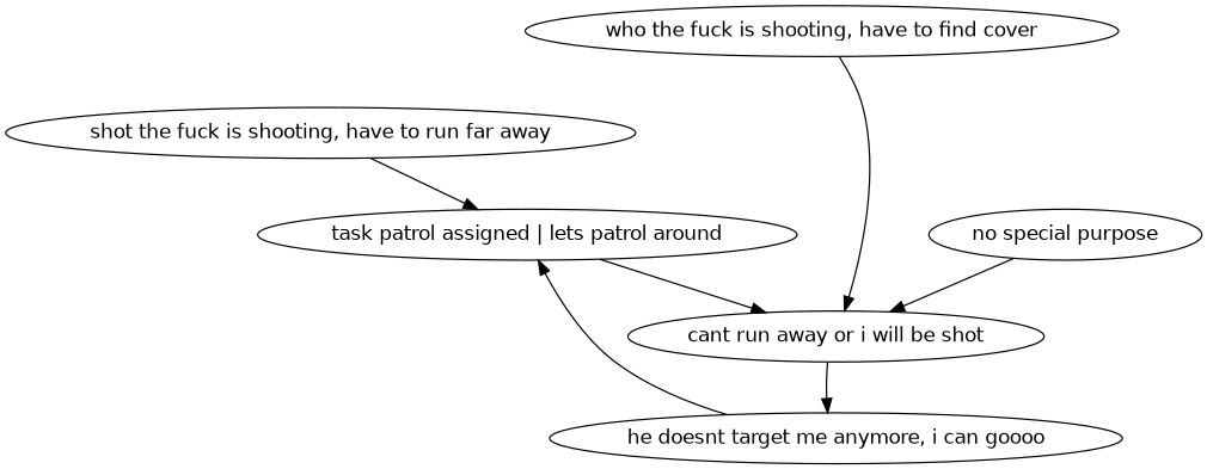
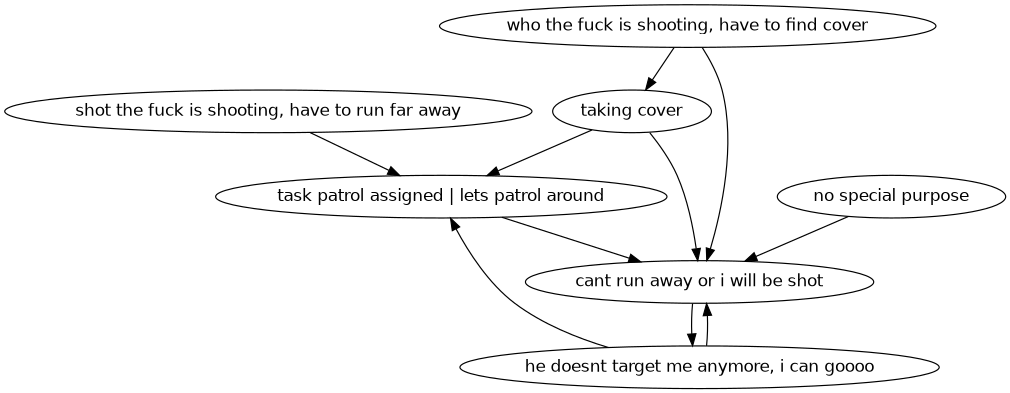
  digraph {
    fontname="DejaVu Sans"
    node [fontname="DejaVu Sans"]
    edge [fontname="DejaVu Sans"]
    n1 [label="shot the fuck is shooting, have to run far away"]
    n2 [label="task patrol assigned | lets patrol around"]
    n3 [label="cant run away or i will be shot"]
    n4 [label="who the fuck is shooting, have to find cover"]
+   n5 [label="taking cover"]
    n6 [label="he doesnt target me anymore, i can goooo"]
    n7 [label="no special purpose"]
    n1 -> n2
    n2 -> n3
    n3 -> n6
    n4 -> n3
+   n4 -> n5
+   n5 -> n2
+   n5 -> n3
    n6 -> n2
+   n6 -> n3
    n7 -> n3
  }
